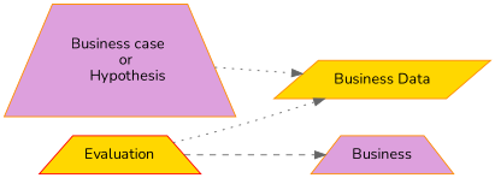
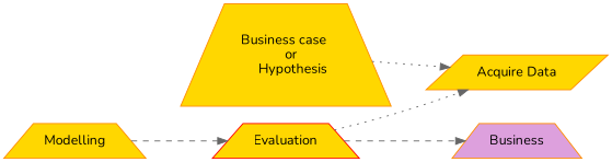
  digraph {
    fontname=Nunito
    rankdir=LR
    node [color=darkorange fillcolor=gold fontname=Nunito shape=trapezium style=filled]
    edge [color=gray40 fontname=Nunito style=dashed]
-   n1 [label="Business Data" shape=parallelogram]
+   n1 [label="Acquire Data" shape=parallelogram]
+   n2 [label=Modelling]
    n3 [color=red label=Evaluation]
    n4 [fillcolor=plum label=Business]
-   n5 [fillcolor=plum label="Business case \n    or \n    Hypothesis"]
+   n5 [label="Business case \n    or \n    Hypothesis"]
+   n2 -> n3
    n3 -> n1 [style=dotted]
    n3 -> n4
    n5 -> n1 [style=dotted]
  }
